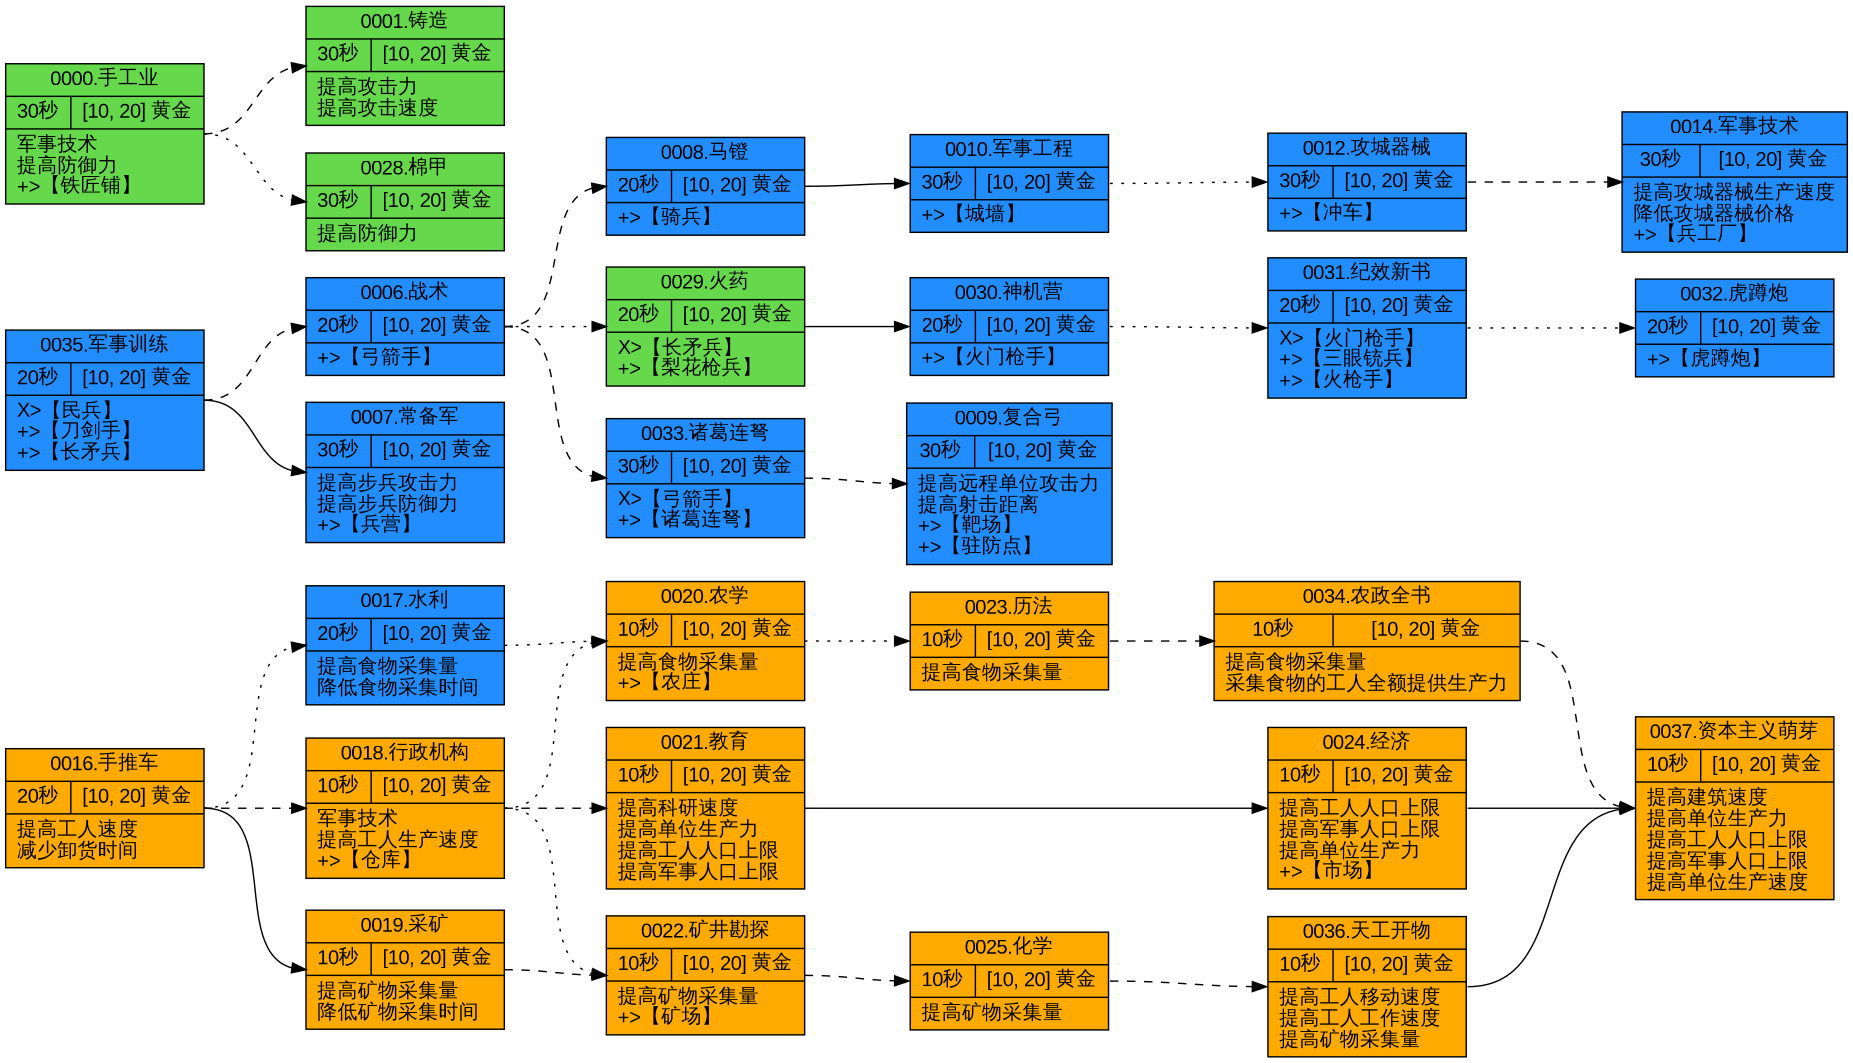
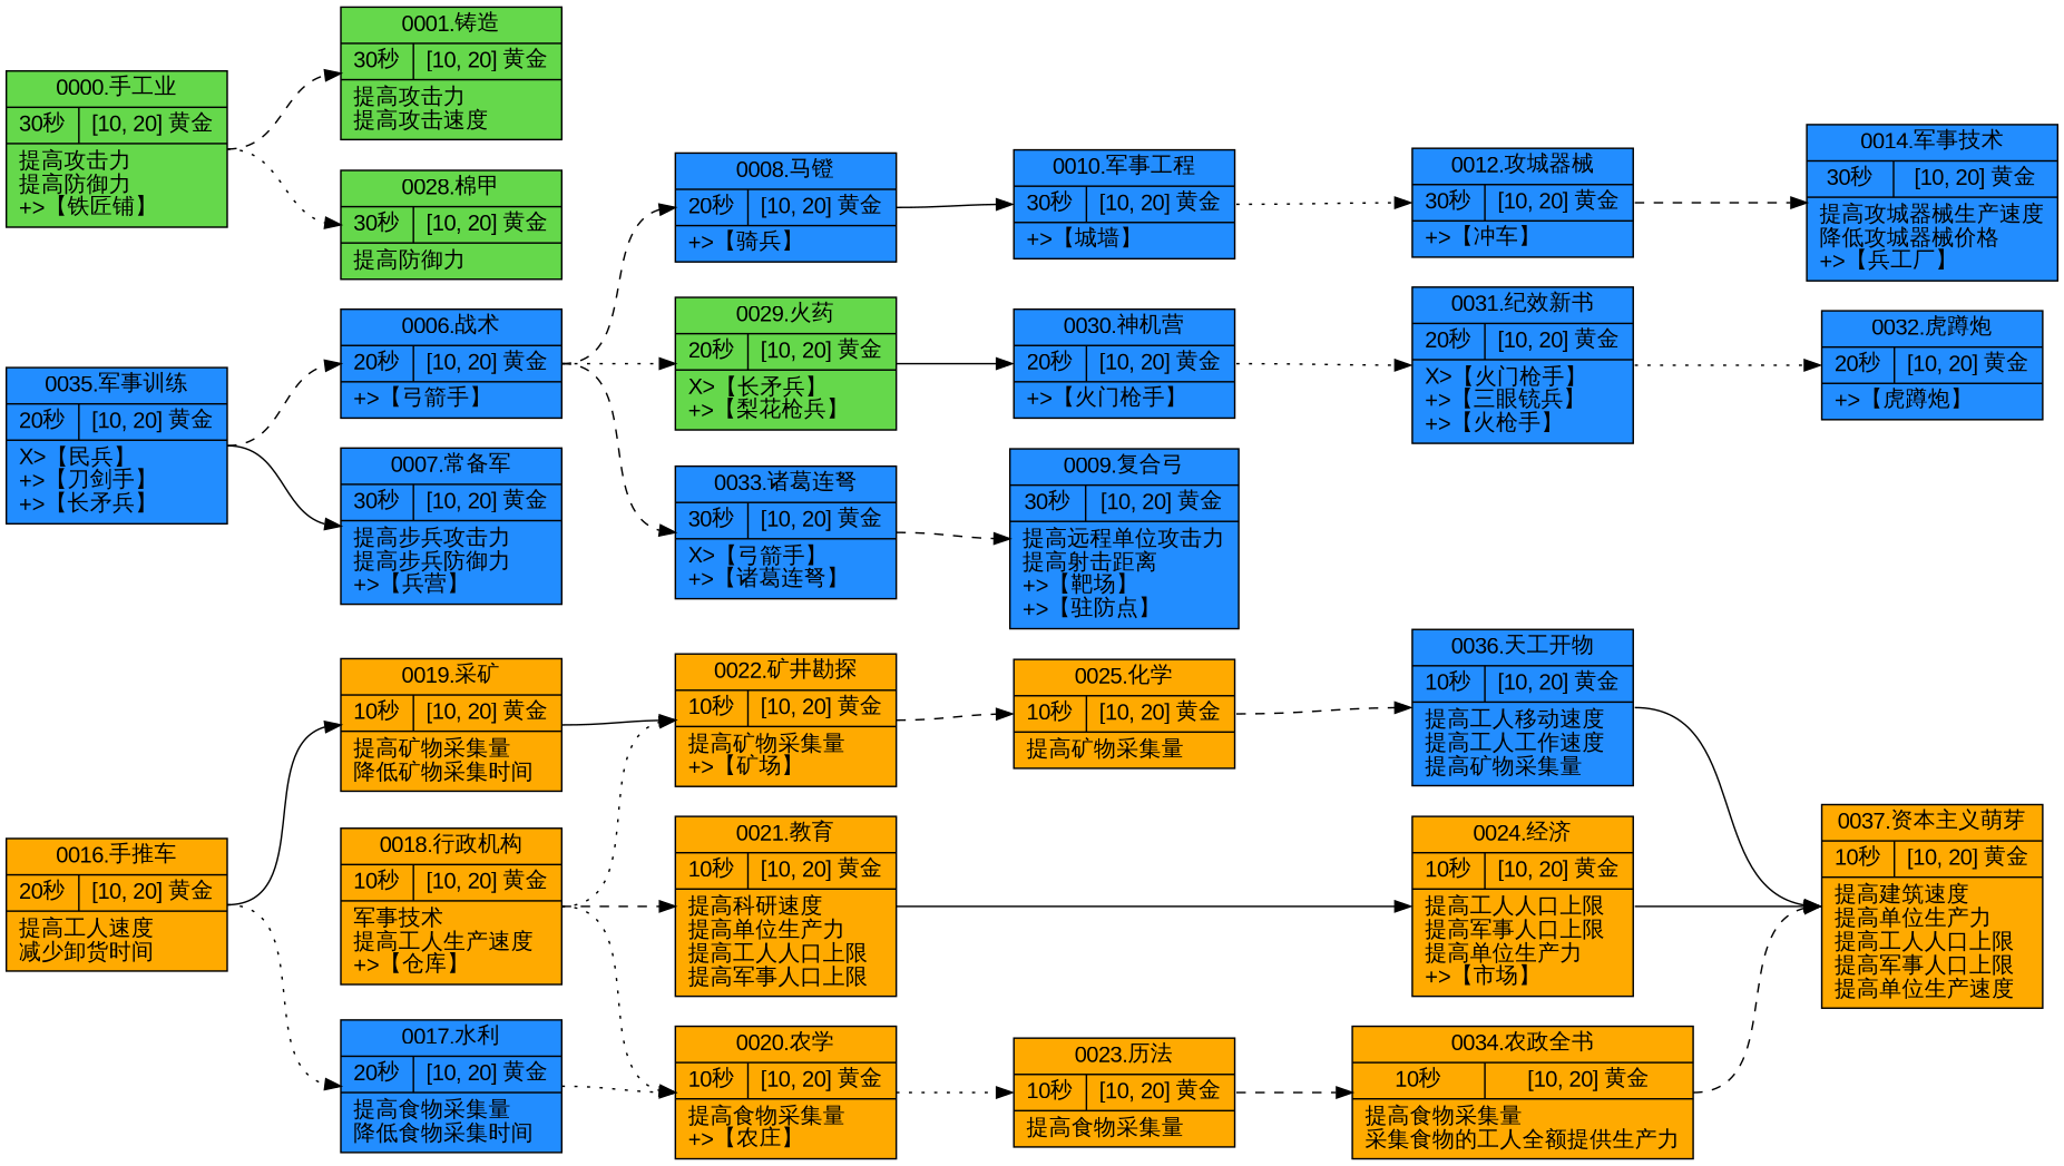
  digraph {
    fontname="Liberation Sans"
    rankdir=LR
    ranksep=1
    node [fillcolor="#228dff" fontname="Liberation Sans" shape=record style=filled]
    edge [fontname="Liberation Sans" headport=w style=dashed tailport=e]
    n1 [fillcolor="#ffaa00" label="0016.手推车|{<f0>20秒| <f1>[10, 20] 黄金 }|提高工人速度\l减少卸货时间\l"]
    n2 [label="0017.水利|{<f0>20秒| <f1>[10, 20] 黄金 }|提高食物采集量\l降低食物采集时间\l"]
    n3 [fillcolor="#ffaa00" label="0019.采矿|{<f0>10秒| <f1>[10, 20] 黄金 }|提高矿物采集量\l降低矿物采集时间\l"]
    n4 [fillcolor="#ffaa00" label="0018.行政机构|{<f0>10秒| <f1>[10, 20] 黄金 }|军事技术\l提高工人生产速度\l\+\>【仓库】\l"]
    n5 [fillcolor="#ffaa00" label="0020.农学|{<f0>10秒| <f1>[10, 20] 黄金 }|提高食物采集量\l\+\>【农庄】\l"]
    n6 [fillcolor="#ffaa00" label="0022.矿井勘探|{<f0>10秒| <f1>[10, 20] 黄金 }|提高矿物采集量\l\+\>【矿场】\l"]
    n7 [fillcolor="#ffaa00" label="0021.教育|{<f0>10秒| <f1>[10, 20] 黄金 }|提高科研速度\l提高单位生产力\l提高工人人口上限\l提高军事人口上限\l"]
    n8 [fillcolor="#ffaa00" label="0023.历法|{<f0>10秒| <f1>[10, 20] 黄金 }|提高食物采集量\l"]
    n9 [fillcolor="#ffaa00" label="0025.化学|{<f0>10秒| <f1>[10, 20] 黄金 }|提高矿物采集量\l"]
    n10 [fillcolor="#ffaa00" label="0024.经济|{<f0>10秒| <f1>[10, 20] 黄金 }|提高工人人口上限\l提高军事人口上限\l提高单位生产力\l\+\>【市场】\l"]
    n11 [fillcolor="#ffaa00" label="0034.农政全书|{<f0>10秒| <f1>[10, 20] 黄金 }|提高食物采集量\l采集食物的工人全额提供生产力\l"]
    n12 [fillcolor="#ffaa00" label="0037.资本主义萌芽|{<f0>10秒| <f1>[10, 20] 黄金 }|提高建筑速度\l提高单位生产力\l提高工人人口上限\l提高军事人口上限\l提高单位生产速度\l"]
-   n13 [fillcolor="#ffaa00" label="0036.天工开物|{<f0>10秒| <f1>[10, 20] 黄金 }|提高工人移动速度\l提高工人工作速度\l提高矿物采集量\l"]
+   n13 [label="0036.天工开物|{<f0>10秒| <f1>[10, 20] 黄金 }|提高工人移动速度\l提高工人工作速度\l提高矿物采集量\l"]
    n14 [label="0035.军事训练|{<f0>20秒| <f1>[10, 20] 黄金 }|\X\>【民兵】\l\+\>【刀剑手】\l\+\>【长矛兵】\l"]
    n15 [label="0006.战术|{<f0>20秒| <f1>[10, 20] 黄金 }|\+\>【弓箭手】\l"]
    n16 [label="0007.常备军|{<f0>30秒| <f1>[10, 20] 黄金 }|提高步兵攻击力\l提高步兵防御力\l\+\>【兵营】\l"]
    n17 [label="0008.马镫|{<f0>20秒| <f1>[10, 20] 黄金 }|\+\>【骑兵】\l"]
    n18 [fillcolor="#65d84b" label="0029.火药|{<f0>20秒| <f1>[10, 20] 黄金 }|\X\>【长矛兵】\l\+\>【梨花枪兵】\l"]
    n19 [label="0033.诸葛连弩|{<f0>30秒| <f1>[10, 20] 黄金 }|\X\>【弓箭手】\l\+\>【诸葛连弩】\l"]
    n20 [label="0010.军事工程|{<f0>30秒| <f1>[10, 20] 黄金 }|\+\>【城墙】\l"]
    n21 [label="0030.神机营|{<f0>20秒| <f1>[10, 20] 黄金 }|\+\>【火门枪手】\l"]
    n22 [label="0009.复合弓|{<f0>30秒| <f1>[10, 20] 黄金 }|提高远程单位攻击力\l提高射击距离\l\+\>【靶场】\l\+\>【驻防点】\l"]
    n23 [label="0012.攻城器械|{<f0>30秒| <f1>[10, 20] 黄金 }|\+\>【冲车】\l"]
    n24 [label="0014.军事技术|{<f0>30秒| <f1>[10, 20] 黄金 }|提高攻城器械生产速度\l降低攻城器械价格\l\+\>【兵工厂】\l"]
    n25 [label="0031.纪效新书|{<f0>20秒| <f1>[10, 20] 黄金 }|\X\>【火门枪手】\l\+\>【三眼铳兵】\l\+\>【火枪手】\l"]
    n26 [label="0032.虎蹲炮|{<f0>20秒| <f1>[10, 20] 黄金 }|\+\>【虎蹲炮】\l"]
-   n27 [fillcolor="#65d84b" label="0000.手工业|{<f0>30秒| <f1>[10, 20] 黄金 }|军事技术\l提高防御力\l\+\>【铁匠铺】\l"]
+   n27 [fillcolor="#65d84b" label="0000.手工业|{<f0>30秒| <f1>[10, 20] 黄金 }|提高攻击力\l提高防御力\l\+\>【铁匠铺】\l"]
    n28 [fillcolor="#65d84b" label="0001.铸造|{<f0>30秒| <f1>[10, 20] 黄金 }|提高攻击力\l提高攻击速度\l"]
    n29 [fillcolor="#65d84b" label="0028.棉甲|{<f0>30秒| <f1>[10, 20] 黄金 }|提高防御力\l"]
    n1 -> n2 [style=dotted]
    n1 -> n3 [style=solid]
-   n1 -> n4
    n2 -> n5 [style=dotted]
-   n3 -> n6
+   n3 -> n6 [style=solid]
    n4 -> n5 [style=dotted]
    n4 -> n6 [style=dotted]
    n4 -> n7
    n5 -> n8 [style=dotted]
    n6 -> n9
    n7 -> n10 [style=solid]
    n8 -> n11
    n9 -> n13
    n10 -> n12 [style=solid]
    n11 -> n12
    n13 -> n12 [style=solid]
    n14 -> n15
    n14 -> n16 [style=solid]
    n15 -> n17
    n15 -> n18 [style=dotted]
    n15 -> n19
    n17 -> n20 [style=solid]
    n18 -> n21 [style=solid]
    n19 -> n22
    n20 -> n23 [style=dotted]
    n21 -> n25 [style=dotted]
    n23 -> n24
    n25 -> n26 [style=dotted]
    n27 -> n28
    n27 -> n29 [style=dotted]
  }
